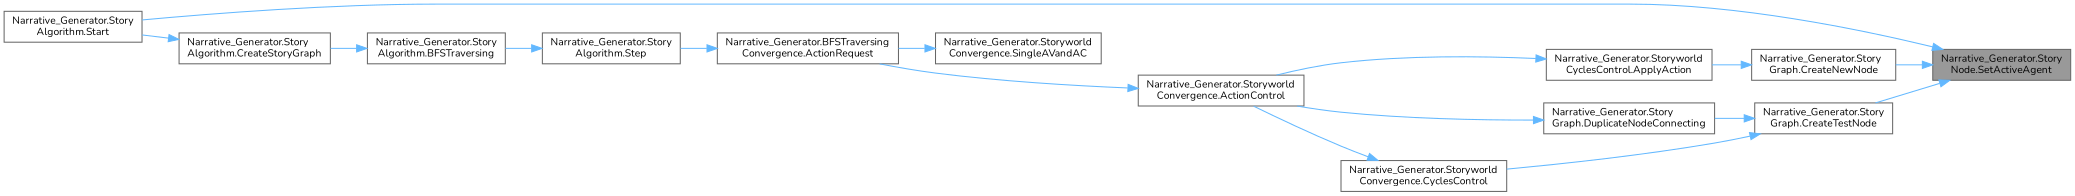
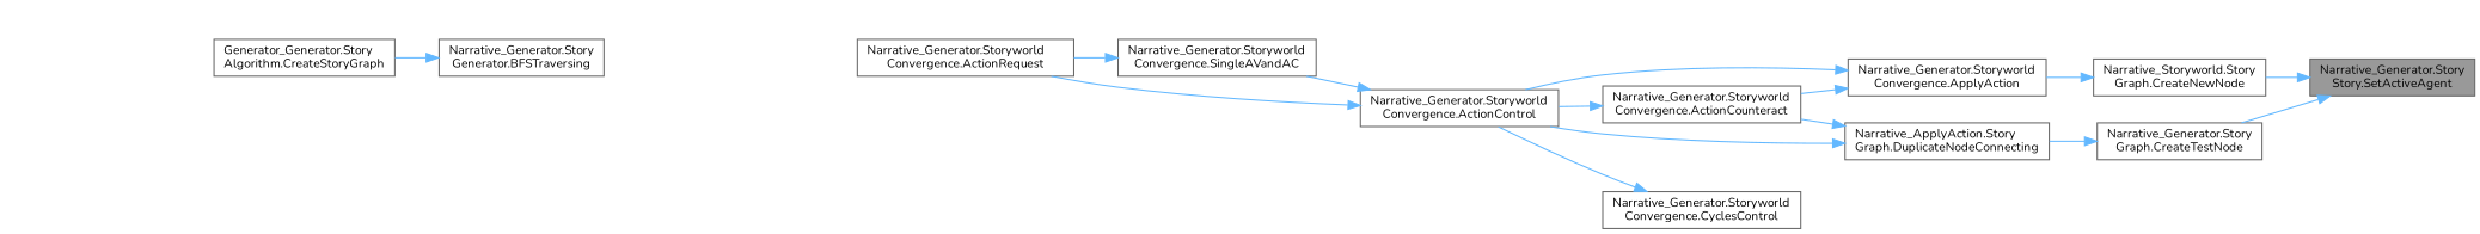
  digraph {
    fontname=Nunito
    rankdir=RL
    node [color=grey40 fillcolor=white fontname=Nunito fontsize=10 shape=box style=filled]
    edge [color=steelblue1 dir=back fontname=Nunito fontsize=10 labelfontname=Helvetica labelfontsize=10 style=solid]
-   n1 [color=gray40 fillcolor=grey60 fontcolor=black height=0.2 label="Narrative_Generator.Story\lNode.SetActiveAgent" width=0.4]
-   n2 [height=0.2 label="Narrative_Generator.Story\lGraph.CreateNewNode" width=0.4]
-   n3 [height=0.2 label="Narrative_Generator.Story\lAlgorithm.Start" width=0.4]
+   n1 [color=gray40 fillcolor=grey60 fontcolor=black height=0.2 label="Narrative_Generator.Story\lStory.SetActiveAgent" width=0.4]
+   n2 [height=0.2 label="Narrative_Storyworld.Story\lGraph.CreateNewNode" width=0.4]
    n4 [height=0.2 label="Narrative_Generator.Story\lGraph.CreateTestNode" width=0.4]
-   n5 [height=0.2 label="Narrative_Generator.Storyworld\lCyclesControl.ApplyAction" width=0.4]
+   n5 [height=0.2 label="Narrative_Generator.Storyworld\lConvergence.ApplyAction" width=0.4]
    n6 [height=0.2 label="Narrative_Generator.Storyworld\lConvergence.CyclesControl" width=0.4]
-   n7 [height=0.2 label="Narrative_Generator.Story\lGraph.DuplicateNodeConnecting" width=0.4]
+   n7 [height=0.2 label="Narrative_ApplyAction.Story\lGraph.DuplicateNodeConnecting" width=0.4]
    n8 [height=0.2 label="Narrative_Generator.Storyworld\lConvergence.ActionControl" width=0.4]
-   n10 [height=0.2 label="Narrative_Generator.BFSTraversing\lConvergence.ActionRequest" width=0.4]
+   n9 [height=0.2 label="Narrative_Generator.Storyworld\lConvergence.ActionCounteract" width=0.4]
+   n10 [height=0.2 label="Narrative_Generator.Storyworld\lConvergence.ActionRequest" width=0.4]
    n11 [height=0.2 label="Narrative_Generator.Storyworld\lConvergence.SingleAVandAC" width=0.4]
-   n12 [height=0.2 label="Narrative_Generator.Story\lAlgorithm.Step" width=0.4]
-   n13 [height=0.2 label="Narrative_Generator.Story\lAlgorithm.BFSTraversing" width=0.4]
-   n14 [height=0.2 label="Narrative_Generator.Story\lAlgorithm.CreateStoryGraph" width=0.4]
+   n13 [height=0.2 label="Narrative_Generator.Story\lGenerator.BFSTraversing" width=0.4]
+   n14 [height=0.2 label="Generator_Generator.Story\lAlgorithm.CreateStoryGraph" width=0.4]
    n1 -> n2
-   n1 -> n3
    n1 -> n4
    n2 -> n5
-   n4 -> n6
    n4 -> n7
    n5 -> n8
+   n5 -> n9
    n6 -> n8
    n7 -> n8
+   n7 -> n9
    n8 -> n10
-   n10 -> n12
+   n8 -> n11
+   n9 -> n8
    n11 -> n10
-   n12 -> n13
    n13 -> n14
-   n14 -> n3
  }
